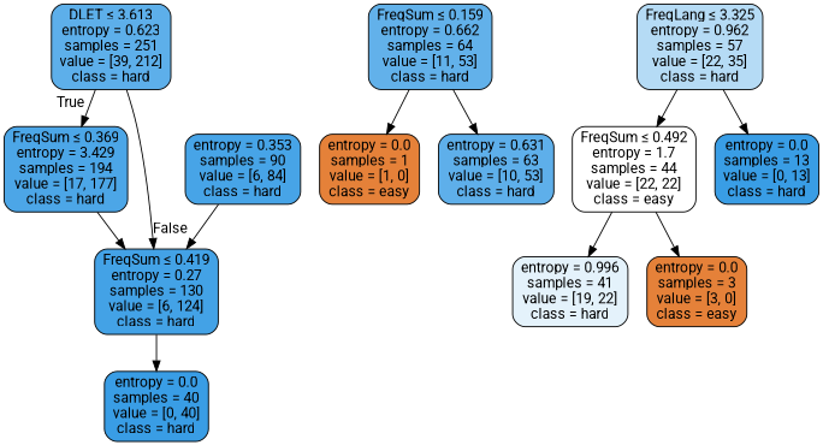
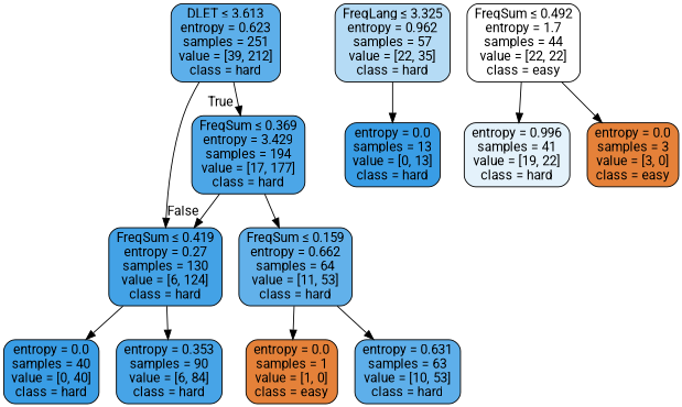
  digraph {
    fontname=Roboto
    node [color=black fillcolor="#399de5" fontname=Roboto shape=box style="filled, rounded"]
    edge [fontname=Roboto]
    n1 [fillcolor="#5dafea" label=<DLET &le; 3.613<br/>entropy = 0.623<br/>samples = 251<br/>value = [39, 212]<br/>class = hard>]
    n2 [fillcolor="#4ca6e7" label=<FreqSum &le; 0.369<br/>entropy = 3.429<br/>samples = 194<br/>value = [17, 177]<br/>class = hard>]
    n3 [fillcolor="#43a2e6" label=<FreqSum &le; 0.419<br/>entropy = 0.27<br/>samples = 130<br/>value = [6, 124]<br/>class = hard>]
    n4 [fillcolor="#62b1ea" label=<FreqSum &le; 0.159<br/>entropy = 0.662<br/>samples = 64<br/>value = [11, 53]<br/>class = hard>]
    n5 [fillcolor="#b5dbf5" label=<FreqLang &le; 3.325<br/>entropy = 0.962<br/>samples = 57<br/>value = [22, 35]<br/>class = hard>]
    n6 [fillcolor="#ffffff" label=<FreqSum &le; 0.492<br/>entropy = 1.7<br/>samples = 44<br/>value = [22, 22]<br/>class = easy>]
    n7 [label=<entropy = 0.0<br/>samples = 13<br/>value = [0, 13]<br/>class = hard>]
    n8 [fillcolor="#e58139" label=<entropy = 0.0<br/>samples = 1<br/>value = [1, 0]<br/>class = easy>]
    n9 [fillcolor="#5eafea" label=<entropy = 0.631<br/>samples = 63<br/>value = [10, 53]<br/>class = hard>]
    n10 [label=<entropy = 0.0<br/>samples = 40<br/>value = [0, 40]<br/>class = hard>]
    n11 [fillcolor="#47a4e7" label=<entropy = 0.353<br/>samples = 90<br/>value = [6, 84]<br/>class = hard>]
    n12 [fillcolor="#e4f2fb" label=<entropy = 0.996<br/>samples = 41<br/>value = [19, 22]<br/>class = hard>]
    n13 [fillcolor="#e58139" label=<entropy = 0.0<br/>samples = 3<br/>value = [3, 0]<br/>class = easy>]
    n1 -> n2 [headlabel=True labelangle=45 labeldistance=2.5]
    n1 -> n3 [headlabel=False labelangle=-45 labeldistance=2.5]
    n2 -> n3
+   n2 -> n4
    n3 -> n10
-   n11 -> n3
+   n3 -> n11
    n4 -> n8
    n4 -> n9
-   n5 -> n6
    n5 -> n7
    n6 -> n12
    n6 -> n13
  }
